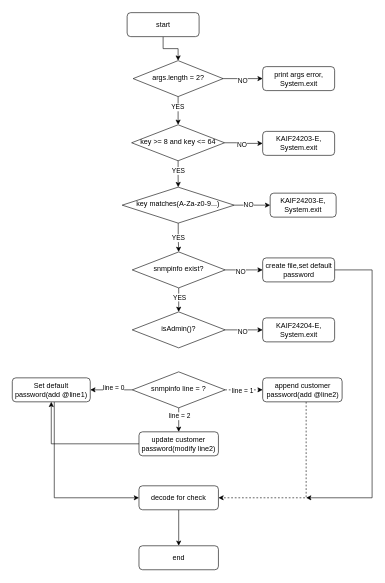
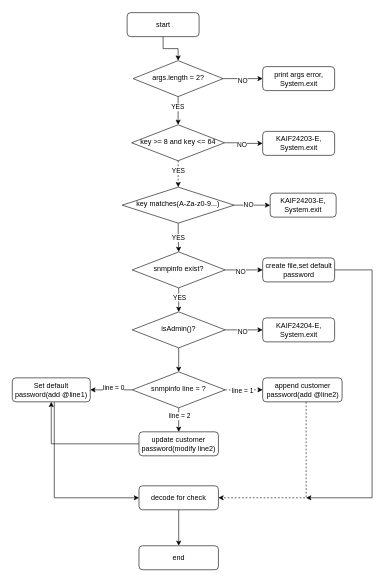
  <mxCell id="0" />
  <mxCell id="1" parent="0" />
  <mxCell id="2" style="edgeStyle=orthogonalEdgeStyle;rounded=0;orthogonalLoop=1;jettySize=auto;html=1;entryX=0.5;entryY=0;entryDx=0;entryDy=0;" edge="1" parent="1" source="3" target="15"><mxGeometry relative="1" as="geometry"><mxPoint x="297.5" y="80" as="targetPoint" /></mxGeometry></mxCell>
  <mxCell id="3" value="start" style="rounded=1;whiteSpace=wrap;html=1;fontSize=12;glass=0;strokeWidth=1;shadow=0;" parent="1" vertex="1"><mxGeometry x="211.5" y="20" width="120" height="40" as="geometry" /></mxCell>
  <mxCell id="4" value="" style="edgeStyle=orthogonalEdgeStyle;rounded=0;orthogonalLoop=1;jettySize=auto;html=1;" edge="1" parent="1" source="8" target="20"><mxGeometry relative="1" as="geometry" /></mxCell>
  <mxCell id="5" value="YES" style="edgeLabel;html=1;align=center;verticalAlign=middle;resizable=0;points=[];" vertex="1" connectable="0" parent="4"><mxGeometry x="-0.255" y="1" relative="1" as="geometry"><mxPoint as="offset" /></mxGeometry></mxCell>
  <mxCell id="6" value="" style="edgeStyle=orthogonalEdgeStyle;rounded=0;orthogonalLoop=1;jettySize=auto;html=1;" edge="1" parent="1" source="8" target="10"><mxGeometry relative="1" as="geometry" /></mxCell>
  <mxCell id="7" value="NO" style="edgeLabel;html=1;align=center;verticalAlign=middle;resizable=0;points=[];" vertex="1" connectable="0" parent="6"><mxGeometry x="-0.194" y="-2" relative="1" as="geometry"><mxPoint as="offset" /></mxGeometry></mxCell>
  <mxCell id="8" value="snmpinfo exist?" style="rhombus;whiteSpace=wrap;html=1;shadow=0;fontFamily=Helvetica;fontSize=12;align=center;strokeWidth=1;spacing=6;spacingTop=-4;" parent="1" vertex="1"><mxGeometry x="220" y="419" width="155" height="60" as="geometry" /></mxCell>
  <mxCell id="9" style="edgeStyle=orthogonalEdgeStyle;rounded=0;orthogonalLoop=1;jettySize=auto;html=1;" edge="1" parent="1" source="10"><mxGeometry relative="1" as="geometry"><mxPoint x="510" y="829" as="targetPoint" /><Array as="points"><mxPoint x="620" y="449" /><mxPoint x="620" y="829" /></Array></mxGeometry></mxCell>
  <mxCell id="10" value="create file,set default password" style="rounded=1;whiteSpace=wrap;html=1;fontSize=12;glass=0;strokeWidth=1;shadow=0;" parent="1" vertex="1"><mxGeometry x="437.5" y="429" width="120" height="40" as="geometry" /></mxCell>
  <mxCell id="11" style="edgeStyle=orthogonalEdgeStyle;rounded=0;orthogonalLoop=1;jettySize=auto;html=1;entryX=0;entryY=0.5;entryDx=0;entryDy=0;" edge="1" parent="1" source="15" target="16"><mxGeometry relative="1" as="geometry" /></mxCell>
  <mxCell id="12" value="NO" style="edgeLabel;html=1;align=center;verticalAlign=middle;resizable=0;points=[];" vertex="1" connectable="0" parent="11"><mxGeometry x="-0.037" y="-2" relative="1" as="geometry"><mxPoint as="offset" /></mxGeometry></mxCell>
  <mxCell id="13" value="" style="edgeStyle=orthogonalEdgeStyle;rounded=0;orthogonalLoop=1;jettySize=auto;html=1;" edge="1" parent="1" source="15" target="42"><mxGeometry relative="1" as="geometry" /></mxCell>
  <mxCell id="14" value="YES" style="edgeLabel;html=1;align=center;verticalAlign=middle;resizable=0;points=[];" vertex="1" connectable="0" parent="13"><mxGeometry x="-0.27" y="-1" relative="1" as="geometry"><mxPoint as="offset" /></mxGeometry></mxCell>
  <mxCell id="15" value="args.length = 2?" style="rhombus;whiteSpace=wrap;html=1;shadow=0;fontFamily=Helvetica;fontSize=12;align=center;strokeWidth=1;spacing=6;spacingTop=-4;" vertex="1" parent="1"><mxGeometry x="221.5" y="100" width="150" height="60" as="geometry" /></mxCell>
  <mxCell id="16" value="print args error, System.exit" style="rounded=1;whiteSpace=wrap;html=1;fontSize=12;glass=0;strokeWidth=1;shadow=0;" vertex="1" parent="1"><mxGeometry x="437.5" y="110" width="120" height="40" as="geometry" /></mxCell>
  <mxCell id="17" value="" style="edgeStyle=orthogonalEdgeStyle;rounded=0;orthogonalLoop=1;jettySize=auto;html=1;" edge="1" parent="1" source="20" target="21"><mxGeometry relative="1" as="geometry" /></mxCell>
  <mxCell id="18" value="NO" style="edgeLabel;html=1;align=center;verticalAlign=middle;resizable=0;points=[];" vertex="1" connectable="0" parent="17"><mxGeometry x="-0.119" y="-2" relative="1" as="geometry"><mxPoint as="offset" /></mxGeometry></mxCell>
+ <mxCell id="19" value="" style="edgeStyle=orthogonalEdgeStyle;rounded=0;orthogonalLoop=1;jettySize=auto;html=1;" edge="1" parent="1" source="20" target="28"><mxGeometry relative="1" as="geometry" /></mxCell>
  <mxCell id="20" value="isAdmin()?" style="rhombus;whiteSpace=wrap;html=1;shadow=0;fontFamily=Helvetica;fontSize=12;align=center;strokeWidth=1;spacing=6;spacingTop=-4;" vertex="1" parent="1"><mxGeometry x="220" y="519" width="155" height="60" as="geometry" /></mxCell>
  <mxCell id="21" value="KAIF24204-E, System.exit" style="rounded=1;whiteSpace=wrap;html=1;fontSize=12;glass=0;strokeWidth=1;shadow=0;" vertex="1" parent="1"><mxGeometry x="437.5" y="529" width="120" height="40" as="geometry" /></mxCell>
  <mxCell id="22" value="" style="edgeStyle=orthogonalEdgeStyle;rounded=0;orthogonalLoop=1;jettySize=auto;html=1;" edge="1" parent="1" source="28"><mxGeometry relative="1" as="geometry"><mxPoint x="297.5" y="719" as="targetPoint" /></mxGeometry></mxCell>
  <mxCell id="23" value="line = 2" style="edgeLabel;html=1;align=center;verticalAlign=middle;resizable=0;points=[];" vertex="1" connectable="0" parent="22"><mxGeometry x="-0.368" y="1" relative="1" as="geometry"><mxPoint as="offset" /></mxGeometry></mxCell>
  <mxCell id="24" value="" style="edgeStyle=orthogonalEdgeStyle;rounded=0;orthogonalLoop=1;jettySize=auto;html=1;" edge="1" parent="1" source="28" target="30"><mxGeometry relative="1" as="geometry" /></mxCell>
  <mxCell id="25" value="line = 0" style="edgeLabel;html=1;align=center;verticalAlign=middle;resizable=0;points=[];" vertex="1" connectable="0" parent="24"><mxGeometry x="-0.08" y="-4" relative="1" as="geometry"><mxPoint as="offset" /></mxGeometry></mxCell>
  <mxCell id="26" value="" style="edgeStyle=orthogonalEdgeStyle;rounded=0;orthogonalLoop=1;jettySize=auto;html=1;dashed=1;" edge="1" parent="1" source="28" target="32"><mxGeometry relative="1" as="geometry" /></mxCell>
  <mxCell id="27" value="line = 1" style="edgeLabel;html=1;align=center;verticalAlign=middle;resizable=0;points=[];" vertex="1" connectable="0" parent="26"><mxGeometry x="-0.11" relative="1" as="geometry"><mxPoint as="offset" /></mxGeometry></mxCell>
  <mxCell id="28" value="snmpinfo line = ?" style="rhombus;whiteSpace=wrap;html=1;shadow=0;fontFamily=Helvetica;fontSize=12;align=center;strokeWidth=1;spacing=6;spacingTop=-4;" vertex="1" parent="1"><mxGeometry x="220" y="619" width="155" height="60" as="geometry" /></mxCell>
  <mxCell id="29" style="edgeStyle=orthogonalEdgeStyle;rounded=0;orthogonalLoop=1;jettySize=auto;html=1;entryX=0;entryY=0.5;entryDx=0;entryDy=0;" edge="1" parent="1" source="30" target="36"><mxGeometry relative="1" as="geometry"><Array as="points"><mxPoint x="90" y="829" /></Array></mxGeometry></mxCell>
  <mxCell id="30" value="Set default password(add @line1)" style="rounded=1;whiteSpace=wrap;html=1;fontSize=12;glass=0;strokeWidth=1;shadow=0;" vertex="1" parent="1"><mxGeometry x="20" y="629" width="130" height="40" as="geometry" /></mxCell>
  <mxCell id="31" style="edgeStyle=orthogonalEdgeStyle;rounded=0;orthogonalLoop=1;jettySize=auto;html=1;entryX=1;entryY=0.5;entryDx=0;entryDy=0;dashed=1;" edge="1" parent="1" source="32" target="36"><mxGeometry relative="1" as="geometry"><Array as="points"><mxPoint x="510" y="829" /></Array></mxGeometry></mxCell>
  <mxCell id="32" value="append customer password(add @line2)" style="rounded=1;whiteSpace=wrap;html=1;fontSize=12;glass=0;strokeWidth=1;shadow=0;" vertex="1" parent="1"><mxGeometry x="437.5" y="629" width="132.5" height="40" as="geometry" /></mxCell>
  <mxCell id="33" value="" style="edgeStyle=orthogonalEdgeStyle;rounded=0;orthogonalLoop=1;jettySize=auto;html=1;" edge="1" parent="1" source="34" target="30"><mxGeometry relative="1" as="geometry" /></mxCell>
  <mxCell id="34" value="update customer password(modify line2)" style="rounded=1;whiteSpace=wrap;html=1;fontSize=12;glass=0;strokeWidth=1;shadow=0;" vertex="1" parent="1"><mxGeometry x="231.25" y="719" width="132.5" height="40" as="geometry" /></mxCell>
  <mxCell id="35" value="" style="edgeStyle=orthogonalEdgeStyle;rounded=0;orthogonalLoop=1;jettySize=auto;html=1;" edge="1" parent="1" source="36" target="37"><mxGeometry relative="1" as="geometry" /></mxCell>
  <mxCell id="36" value="decode for check" style="rounded=1;whiteSpace=wrap;html=1;fontSize=12;glass=0;strokeWidth=1;shadow=0;" vertex="1" parent="1"><mxGeometry x="231.25" y="809" width="132.5" height="40" as="geometry" /></mxCell>
  <mxCell id="37" value="end" style="rounded=1;whiteSpace=wrap;html=1;fontSize=12;glass=0;strokeWidth=1;shadow=0;" vertex="1" parent="1"><mxGeometry x="231.25" y="909" width="132.5" height="40" as="geometry" /></mxCell>
  <mxCell id="38" value="" style="edgeStyle=orthogonalEdgeStyle;rounded=0;orthogonalLoop=1;jettySize=auto;html=1;" edge="1" parent="1" source="42" target="43"><mxGeometry relative="1" as="geometry" /></mxCell>
  <mxCell id="39" value="NO" style="edgeLabel;html=1;align=center;verticalAlign=middle;resizable=0;points=[];" vertex="1" connectable="0" parent="38"><mxGeometry x="-0.142" y="-3" relative="1" as="geometry"><mxPoint as="offset" /></mxGeometry></mxCell>
- <mxCell id="40" value="" style="edgeStyle=orthogonalEdgeStyle;rounded=0;orthogonalLoop=1;jettySize=auto;html=1;" edge="1" parent="1" source="42" target="48"><mxGeometry relative="1" as="geometry" /></mxCell>
+ <mxCell id="40" value="" style="edgeStyle=orthogonalEdgeStyle;rounded=0;orthogonalLoop=1;jettySize=auto;html=1;dashed=1;" edge="1" parent="1" source="42" target="48"><mxGeometry relative="1" as="geometry" /></mxCell>
  <mxCell id="41" value="YES" style="edgeLabel;html=1;align=center;verticalAlign=middle;resizable=0;points=[];" vertex="1" connectable="0" parent="40"><mxGeometry x="-0.262" relative="1" as="geometry"><mxPoint as="offset" /></mxGeometry></mxCell>
  <mxCell id="42" value="key &amp;gt;= 8 and key &amp;lt;= 64" style="rhombus;whiteSpace=wrap;html=1;shadow=0;fontFamily=Helvetica;fontSize=12;align=center;strokeWidth=1;spacing=6;spacingTop=-4;" vertex="1" parent="1"><mxGeometry x="219" y="207" width="155" height="60" as="geometry" /></mxCell>
  <mxCell id="43" value="KAIF24203-E, System.exit" style="rounded=1;whiteSpace=wrap;html=1;fontSize=12;glass=0;strokeWidth=1;shadow=0;" vertex="1" parent="1"><mxGeometry x="437.5" y="218" width="120" height="40" as="geometry" /></mxCell>
  <mxCell id="44" value="" style="edgeStyle=orthogonalEdgeStyle;rounded=0;orthogonalLoop=1;jettySize=auto;html=1;" edge="1" parent="1" source="48" target="49"><mxGeometry relative="1" as="geometry" /></mxCell>
  <mxCell id="45" value="NO" style="edgeLabel;html=1;align=center;verticalAlign=middle;resizable=0;points=[];" vertex="1" connectable="0" parent="44"><mxGeometry x="-0.231" y="1" relative="1" as="geometry"><mxPoint as="offset" /></mxGeometry></mxCell>
  <mxCell id="46" value="" style="edgeStyle=orthogonalEdgeStyle;rounded=0;orthogonalLoop=1;jettySize=auto;html=1;" edge="1" parent="1" source="48" target="8"><mxGeometry relative="1" as="geometry" /></mxCell>
  <mxCell id="47" value="YES" style="edgeLabel;html=1;align=center;verticalAlign=middle;resizable=0;points=[];" vertex="1" connectable="0" parent="46"><mxGeometry x="-0.001" relative="1" as="geometry"><mxPoint as="offset" /></mxGeometry></mxCell>
  <mxCell id="48" value="key matches(A-Za-z0-9...)" style="rhombus;whiteSpace=wrap;html=1;shadow=0;fontFamily=Helvetica;fontSize=12;align=center;strokeWidth=1;spacing=6;spacingTop=-4;" vertex="1" parent="1"><mxGeometry x="203.25" y="311" width="186.75" height="60" as="geometry" /></mxCell>
  <mxCell id="49" value="KAIF24203-E, System.exit" style="rounded=1;whiteSpace=wrap;html=1;fontSize=12;glass=0;strokeWidth=1;shadow=0;" vertex="1" parent="1"><mxGeometry x="450" y="321" width="110" height="40" as="geometry" /></mxCell>
